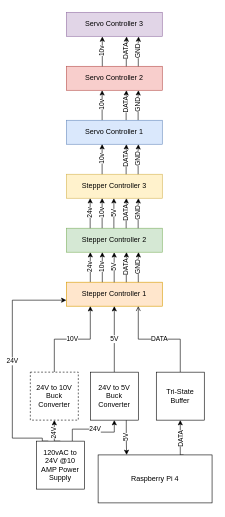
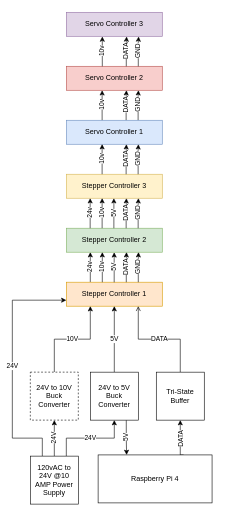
  <mxCell id="0" />
  <mxCell id="1" parent="0" />
  <mxCell id="2" value="24v" style="edgeStyle=orthogonalEdgeStyle;rounded=0;orthogonalLoop=1;jettySize=auto;html=1;exitX=0.25;exitY=0;exitDx=0;exitDy=0;entryX=0.25;entryY=1;entryDx=0;entryDy=0;labelPosition=center;verticalLabelPosition=middle;align=center;verticalAlign=middle;horizontal=0;" edge="1" parent="1" source="3" target="4"><mxGeometry relative="1" as="geometry" /></mxCell>
  <mxCell id="3" value="Stepper Controller 1" style="rounded=0;whiteSpace=wrap;html=1;fillColor=#ffe6cc;strokeColor=#d79b00;" vertex="1" parent="1"><mxGeometry x="110" y="470" width="160" height="40" as="geometry" /></mxCell>
  <mxCell id="4" value="Stepper Controller 2" style="rounded=0;whiteSpace=wrap;html=1;fillColor=#d5e8d4;strokeColor=#82b366;" vertex="1" parent="1"><mxGeometry x="110" y="380" width="160" height="40" as="geometry" /></mxCell>
  <mxCell id="5" value="Stepper Controller 3" style="rounded=0;whiteSpace=wrap;html=1;fillColor=#fff2cc;strokeColor=#d6b656;" vertex="1" parent="1"><mxGeometry x="110" y="290" width="160" height="40" as="geometry" /></mxCell>
  <mxCell id="6" value="Servo Controller 1" style="rounded=0;whiteSpace=wrap;html=1;fillColor=#dae8fc;strokeColor=#6c8ebf;" vertex="1" parent="1"><mxGeometry x="110" y="200" width="160" height="40" as="geometry" /></mxCell>
  <mxCell id="7" value="Servo Controller 2" style="rounded=0;whiteSpace=wrap;html=1;fillColor=#f8cecc;strokeColor=#b85450;" vertex="1" parent="1"><mxGeometry x="110" y="110" width="160" height="40" as="geometry" /></mxCell>
  <mxCell id="8" value="Servo Controller 3" style="rounded=0;whiteSpace=wrap;html=1;fillColor=#e1d5e7;strokeColor=#9673a6;" vertex="1" parent="1"><mxGeometry x="110" y="20" width="160" height="40" as="geometry" /></mxCell>
  <mxCell id="9" value="10v" style="edgeStyle=orthogonalEdgeStyle;rounded=0;orthogonalLoop=1;jettySize=auto;html=1;exitX=0.25;exitY=0;exitDx=0;exitDy=0;labelPosition=center;verticalLabelPosition=middle;align=center;verticalAlign=middle;horizontal=0;" edge="1" parent="1"><mxGeometry relative="1" as="geometry"><mxPoint x="169.997" y="469.996" as="sourcePoint" /><mxPoint x="170" y="420" as="targetPoint" /><Array as="points"><mxPoint x="170" y="450" /><mxPoint x="170" y="450" /></Array></mxGeometry></mxCell>
  <mxCell id="10" value="5V" style="edgeStyle=orthogonalEdgeStyle;rounded=0;orthogonalLoop=1;jettySize=auto;html=1;exitX=0.25;exitY=0;exitDx=0;exitDy=0;labelPosition=center;verticalLabelPosition=middle;align=center;verticalAlign=middle;horizontal=0;" edge="1" parent="1"><mxGeometry relative="1" as="geometry"><mxPoint x="189.797" y="470.196" as="sourcePoint" /><mxPoint x="189.8" y="420.2" as="targetPoint" /><Array as="points"><mxPoint x="189.8" y="430.2" /><mxPoint x="189.8" y="430.2" /></Array></mxGeometry></mxCell>
  <mxCell id="11" value="DATA" style="edgeStyle=orthogonalEdgeStyle;rounded=0;orthogonalLoop=1;jettySize=auto;html=1;exitX=0.25;exitY=0;exitDx=0;exitDy=0;labelPosition=center;verticalLabelPosition=middle;align=center;verticalAlign=middle;horizontal=0;" edge="1" parent="1"><mxGeometry relative="1" as="geometry"><mxPoint x="210" y="470" as="sourcePoint" /><mxPoint x="210.4" y="420" as="targetPoint" /><Array as="points"><mxPoint x="210.2" y="430" /><mxPoint x="210.2" y="430" /></Array></mxGeometry></mxCell>
  <mxCell id="12" value="GND" style="edgeStyle=orthogonalEdgeStyle;rounded=0;orthogonalLoop=1;jettySize=auto;html=1;exitX=0.25;exitY=0;exitDx=0;exitDy=0;labelPosition=center;verticalLabelPosition=middle;align=center;verticalAlign=middle;horizontal=0;" edge="1" parent="1"><mxGeometry relative="1" as="geometry"><mxPoint x="230" y="470" as="sourcePoint" /><mxPoint x="230.4" y="420" as="targetPoint" /><Array as="points"><mxPoint x="230.2" y="430" /><mxPoint x="230.2" y="430" /></Array></mxGeometry></mxCell>
  <mxCell id="13" value="24v" style="edgeStyle=orthogonalEdgeStyle;rounded=0;orthogonalLoop=1;jettySize=auto;html=1;exitX=0.25;exitY=0;exitDx=0;exitDy=0;entryX=0.25;entryY=1;entryDx=0;entryDy=0;labelPosition=center;verticalLabelPosition=middle;align=center;verticalAlign=middle;horizontal=0;" edge="1" parent="1"><mxGeometry relative="1" as="geometry"><mxPoint x="149.758" y="379.995" as="sourcePoint" /><mxPoint x="149.758" y="329.995" as="targetPoint" /></mxGeometry></mxCell>
  <mxCell id="14" value="10v" style="edgeStyle=orthogonalEdgeStyle;rounded=0;orthogonalLoop=1;jettySize=auto;html=1;exitX=0.25;exitY=0;exitDx=0;exitDy=0;labelPosition=center;verticalLabelPosition=middle;align=center;verticalAlign=middle;horizontal=0;" edge="1" parent="1"><mxGeometry relative="1" as="geometry"><mxPoint x="169.707" y="379.896" as="sourcePoint" /><mxPoint x="169.71" y="329.9" as="targetPoint" /></mxGeometry></mxCell>
  <mxCell id="15" value="5V" style="edgeStyle=orthogonalEdgeStyle;rounded=0;orthogonalLoop=1;jettySize=auto;html=1;exitX=0.25;exitY=0;exitDx=0;exitDy=0;labelPosition=center;verticalLabelPosition=middle;align=center;verticalAlign=middle;horizontal=0;" edge="1" parent="1"><mxGeometry relative="1" as="geometry"><mxPoint x="189.281" y="379.995" as="sourcePoint" /><mxPoint x="189.281" y="329.995" as="targetPoint" /><Array as="points"><mxPoint x="189.51" y="340.1" /><mxPoint x="189.51" y="340.1" /></Array></mxGeometry></mxCell>
  <mxCell id="16" value="DATA" style="edgeStyle=orthogonalEdgeStyle;rounded=0;orthogonalLoop=1;jettySize=auto;html=1;exitX=0.25;exitY=0;exitDx=0;exitDy=0;labelPosition=center;verticalLabelPosition=middle;align=center;verticalAlign=middle;horizontal=0;" edge="1" parent="1"><mxGeometry relative="1" as="geometry"><mxPoint x="209.758" y="379.995" as="sourcePoint" /><mxPoint x="210.234" y="329.995" as="targetPoint" /><Array as="points"><mxPoint x="209.91" y="339.9" /><mxPoint x="209.91" y="339.9" /></Array></mxGeometry></mxCell>
  <mxCell id="17" value="GND" style="edgeStyle=orthogonalEdgeStyle;rounded=0;orthogonalLoop=1;jettySize=auto;html=1;exitX=0.25;exitY=0;exitDx=0;exitDy=0;labelPosition=center;verticalLabelPosition=middle;align=center;verticalAlign=middle;horizontal=0;" edge="1" parent="1"><mxGeometry relative="1" as="geometry"><mxPoint x="229.758" y="379.995" as="sourcePoint" /><mxPoint x="230.234" y="329.995" as="targetPoint" /><Array as="points"><mxPoint x="229.91" y="339.9" /><mxPoint x="229.91" y="339.9" /></Array></mxGeometry></mxCell>
  <mxCell id="18" value="10v" style="edgeStyle=orthogonalEdgeStyle;rounded=0;orthogonalLoop=1;jettySize=auto;html=1;exitX=0.25;exitY=0;exitDx=0;exitDy=0;labelPosition=center;verticalLabelPosition=middle;align=center;verticalAlign=middle;horizontal=0;" edge="1" parent="1"><mxGeometry relative="1" as="geometry"><mxPoint x="169.69" y="289.896" as="sourcePoint" /><mxPoint x="169.692" y="239.9" as="targetPoint" /><Array as="points"><mxPoint x="170" y="265" /></Array></mxGeometry></mxCell>
  <mxCell id="19" value="DATA" style="edgeStyle=orthogonalEdgeStyle;rounded=0;orthogonalLoop=1;jettySize=auto;html=1;exitX=0.25;exitY=0;exitDx=0;exitDy=0;labelPosition=center;verticalLabelPosition=middle;align=center;verticalAlign=middle;horizontal=0;" edge="1" parent="1"><mxGeometry relative="1" as="geometry"><mxPoint x="209.74" y="289.995" as="sourcePoint" /><mxPoint x="210.216" y="239.995" as="targetPoint" /><Array as="points"><mxPoint x="209.892" y="249.9" /><mxPoint x="209.892" y="249.9" /></Array></mxGeometry></mxCell>
  <mxCell id="20" value="GND" style="edgeStyle=orthogonalEdgeStyle;rounded=0;orthogonalLoop=1;jettySize=auto;html=1;exitX=0.25;exitY=0;exitDx=0;exitDy=0;labelPosition=center;verticalLabelPosition=middle;align=center;verticalAlign=middle;horizontal=0;" edge="1" parent="1"><mxGeometry relative="1" as="geometry"><mxPoint x="229.74" y="289.995" as="sourcePoint" /><mxPoint x="230.216" y="239.995" as="targetPoint" /><Array as="points"><mxPoint x="229.892" y="249.9" /><mxPoint x="229.892" y="249.9" /></Array></mxGeometry></mxCell>
  <mxCell id="21" value="10v" style="edgeStyle=orthogonalEdgeStyle;rounded=0;orthogonalLoop=1;jettySize=auto;html=1;exitX=0.25;exitY=0;exitDx=0;exitDy=0;labelPosition=center;verticalLabelPosition=middle;align=center;verticalAlign=middle;horizontal=0;" edge="1" parent="1"><mxGeometry relative="1" as="geometry"><mxPoint x="169.717" y="199.714" as="sourcePoint" /><mxPoint x="169.717" y="150" as="targetPoint" /><Array as="points"><mxPoint x="169.86" y="175" /></Array></mxGeometry></mxCell>
  <mxCell id="22" value="DATA" style="edgeStyle=orthogonalEdgeStyle;rounded=0;orthogonalLoop=1;jettySize=auto;html=1;exitX=0.25;exitY=0;exitDx=0;exitDy=0;labelPosition=center;verticalLabelPosition=middle;align=center;verticalAlign=middle;horizontal=0;" edge="1" parent="1"><mxGeometry relative="1" as="geometry"><mxPoint x="209.717" y="199.714" as="sourcePoint" /><mxPoint x="210.289" y="150" as="targetPoint" /><Array as="points"><mxPoint x="209.752" y="159.9" /><mxPoint x="209.752" y="159.9" /></Array></mxGeometry></mxCell>
  <mxCell id="23" value="GND" style="edgeStyle=orthogonalEdgeStyle;rounded=0;orthogonalLoop=1;jettySize=auto;html=1;exitX=0.25;exitY=0;exitDx=0;exitDy=0;labelPosition=center;verticalLabelPosition=middle;align=center;verticalAlign=middle;horizontal=0;" edge="1" parent="1"><mxGeometry relative="1" as="geometry"><mxPoint x="229.717" y="199.714" as="sourcePoint" /><mxPoint x="230.289" y="150" as="targetPoint" /><Array as="points"><mxPoint x="229.752" y="159.9" /><mxPoint x="229.752" y="159.9" /></Array></mxGeometry></mxCell>
  <mxCell id="24" value="10v" style="edgeStyle=orthogonalEdgeStyle;rounded=0;orthogonalLoop=1;jettySize=auto;html=1;exitX=0.25;exitY=0;exitDx=0;exitDy=0;labelPosition=center;verticalLabelPosition=middle;align=center;verticalAlign=middle;horizontal=0;" edge="1" parent="1"><mxGeometry relative="1" as="geometry"><mxPoint x="169.997" y="110.104" as="sourcePoint" /><mxPoint x="169.997" y="60.39" as="targetPoint" /><Array as="points"><mxPoint x="170.14" y="85.39" /></Array></mxGeometry></mxCell>
  <mxCell id="25" value="DATA" style="edgeStyle=orthogonalEdgeStyle;rounded=0;orthogonalLoop=1;jettySize=auto;html=1;exitX=0.25;exitY=0;exitDx=0;exitDy=0;labelPosition=center;verticalLabelPosition=middle;align=center;verticalAlign=middle;horizontal=0;" edge="1" parent="1"><mxGeometry relative="1" as="geometry"><mxPoint x="209.997" y="110.104" as="sourcePoint" /><mxPoint x="210.569" y="60.39" as="targetPoint" /><Array as="points"><mxPoint x="210.032" y="70.29" /><mxPoint x="210.032" y="70.29" /></Array></mxGeometry></mxCell>
  <mxCell id="26" value="GND" style="edgeStyle=orthogonalEdgeStyle;rounded=0;orthogonalLoop=1;jettySize=auto;html=1;exitX=0.25;exitY=0;exitDx=0;exitDy=0;labelPosition=center;verticalLabelPosition=middle;align=center;verticalAlign=middle;horizontal=0;" edge="1" parent="1"><mxGeometry relative="1" as="geometry"><mxPoint x="229.997" y="110.104" as="sourcePoint" /><mxPoint x="230.569" y="60.39" as="targetPoint" /><Array as="points"><mxPoint x="230.032" y="70.29" /><mxPoint x="230.032" y="70.29" /></Array></mxGeometry></mxCell>
  <mxCell id="27" value="10V" style="edgeStyle=orthogonalEdgeStyle;rounded=0;orthogonalLoop=1;jettySize=auto;html=1;exitX=0.5;exitY=0;exitDx=0;exitDy=0;entryX=0.25;entryY=1;entryDx=0;entryDy=0;" edge="1" parent="1" source="28" target="3"><mxGeometry relative="1" as="geometry" /></mxCell>
  <mxCell id="28" value="24V to 10V Buck Converter" style="whiteSpace=wrap;html=1;aspect=fixed;dashed=1;" vertex="1" parent="1"><mxGeometry x="50" y="620" width="80" height="80" as="geometry" /></mxCell>
  <mxCell id="29" value="5V" style="edgeStyle=orthogonalEdgeStyle;rounded=0;orthogonalLoop=1;jettySize=auto;html=1;exitX=0.5;exitY=0;exitDx=0;exitDy=0;entryX=0.5;entryY=1;entryDx=0;entryDy=0;" edge="1" parent="1" source="31" target="3"><mxGeometry relative="1" as="geometry" /></mxCell>
  <mxCell id="30" value="5V" style="edgeStyle=orthogonalEdgeStyle;rounded=0;orthogonalLoop=1;jettySize=auto;html=1;exitX=0.75;exitY=1;exitDx=0;exitDy=0;entryX=0.25;entryY=0;entryDx=0;entryDy=0;horizontal=0;" edge="1" parent="1" source="31" target="39"><mxGeometry relative="1" as="geometry"><Array as="points"><mxPoint x="210" y="729" /></Array></mxGeometry></mxCell>
  <mxCell id="31" value="24V to 5V Buck Converter" style="whiteSpace=wrap;html=1;aspect=fixed;" vertex="1" parent="1"><mxGeometry x="150" y="620" width="80" height="80" as="geometry" /></mxCell>
  <mxCell id="32" value="DATA" style="edgeStyle=orthogonalEdgeStyle;rounded=0;orthogonalLoop=1;jettySize=auto;html=1;exitX=0.5;exitY=0;exitDx=0;exitDy=0;entryX=0.75;entryY=1;entryDx=0;entryDy=0;endArrow=open;" edge="1" parent="1" source="33" target="3"><mxGeometry relative="1" as="geometry" /></mxCell>
  <mxCell id="33" value="Tri-State Buffer" style="whiteSpace=wrap;html=1;aspect=fixed;" vertex="1" parent="1"><mxGeometry x="260" y="620" width="80" height="80" as="geometry" /></mxCell>
  <mxCell id="34" value="24V" style="edgeStyle=orthogonalEdgeStyle;rounded=0;orthogonalLoop=1;jettySize=auto;html=1;exitX=0.75;exitY=0;exitDx=0;exitDy=0;entryX=0.5;entryY=1;entryDx=0;entryDy=0;" edge="1" parent="1" source="37" target="31"><mxGeometry relative="1" as="geometry" /></mxCell>
  <mxCell id="35" value="24V" style="edgeStyle=orthogonalEdgeStyle;rounded=0;orthogonalLoop=1;jettySize=auto;html=1;exitX=0.5;exitY=0;exitDx=0;exitDy=0;entryX=0.5;entryY=1;entryDx=0;entryDy=0;horizontal=0;" edge="1" parent="1" source="37" target="28"><mxGeometry relative="1" as="geometry" /></mxCell>
  <mxCell id="36" value="24V" style="edgeStyle=orthogonalEdgeStyle;rounded=0;orthogonalLoop=1;jettySize=auto;html=1;exitX=0.25;exitY=0;exitDx=0;exitDy=0;entryX=0;entryY=0.75;entryDx=0;entryDy=0;" edge="1" parent="1" source="37" target="3"><mxGeometry relative="1" as="geometry"><Array as="points"><mxPoint x="70" y="730" /><mxPoint x="20" y="730" /><mxPoint x="20" y="500" /></Array></mxGeometry></mxCell>
- <mxCell id="37" value="120vAC to 24V @10 AMP Power Supply" style="whiteSpace=wrap;html=1;aspect=fixed;" vertex="1" parent="1"><mxGeometry x="60" y="735" width="80" height="80" as="geometry" /></mxCell>
+ <mxCell id="37" value="120vAC to 24V @10 AMP Power Supply" style="whiteSpace=wrap;html=1;aspect=fixed;" vertex="1" parent="1"><mxGeometry x="50" y="760" width="80" height="80" as="geometry" /></mxCell>
  <mxCell id="38" value="DATA" style="edgeStyle=orthogonalEdgeStyle;rounded=0;orthogonalLoop=1;jettySize=auto;html=1;exitX=0.75;exitY=0;exitDx=0;exitDy=0;entryX=0.5;entryY=1;entryDx=0;entryDy=0;horizontal=0;" edge="1" parent="1" source="39" target="33"><mxGeometry relative="1" as="geometry"><Array as="points"><mxPoint x="300" y="758" /></Array></mxGeometry></mxCell>
  <mxCell id="39" value="Raspberry Pi 4" style="rounded=0;whiteSpace=wrap;html=1;" vertex="1" parent="1"><mxGeometry x="163" y="758" width="190" height="80" as="geometry" /></mxCell>
